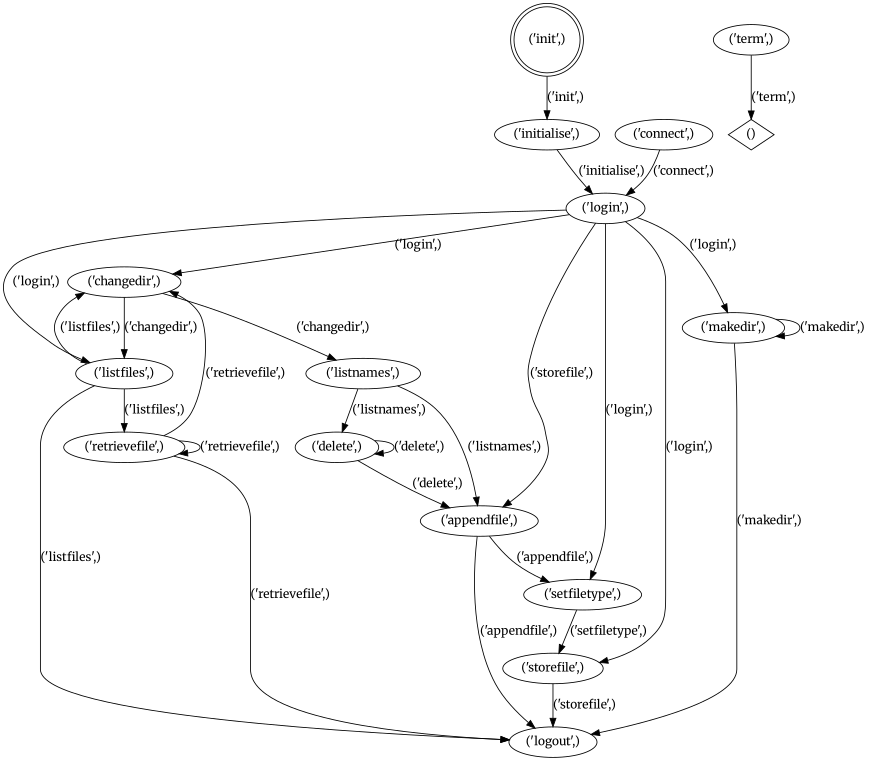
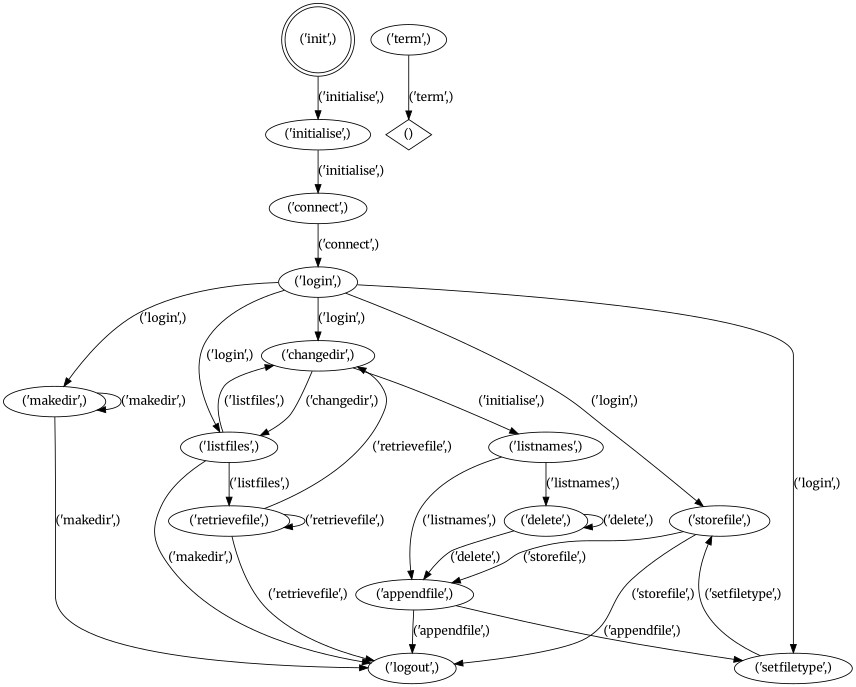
  digraph {
    fontname=Merriweather
    node [fontname=Merriweather]
    edge [fontname=Merriweather weight=1000]
    n1 [label="('init',)" shape=doublecircle]
    n2 [label="('initialise',)"]
    n3 [label="('connect',)"]
    n4 [label="('login',)"]
    n5 [label="('storefile',)"]
    n6 [label="('changedir',)"]
    n7 [label="('listfiles',)"]
    n8 [label="('makedir',)"]
    n9 [label="('setfiletype',)"]
    n10 [label="('logout',)"]
    n11 [label="('appendfile',)"]
    n12 [label="('listnames',)"]
    n13 [label="('retrievefile',)"]
    n14 [label="('term',)"]
    n15 [label="()" shape=diamond]
    n16 [label="('delete',)"]
-   n1 -> n2 [label="('init',)"]
-   n2 -> n4 [label="('initialise',)"]
+   n1 -> n2 [label="('initialise',)"]
+   n2 -> n3 [label="('initialise',)"]
    n3 -> n4 [label="('connect',)"]
    n4 -> n5 [label="('login',)" weight=230]
    n4 -> n6 [label="('login',)" weight=170]
    n4 -> n7 [label="('login',)" weight=218]
    n4 -> n8 [label="('login',)" weight=122]
    n4 -> n9 [label="('login',)" weight=260]
    n5 -> n10 [label="('storefile',)" weight=305]
-   n4 -> n11 [label="('storefile',)" weight=16]
+   n5 -> n11 [label="('storefile',)" weight=16]
    n6 -> n7 [label="('changedir',)" weight=806]
-   n6 -> n12 [label="('changedir',)" weight=170]
+   n6 -> n12 [label="('initialise',)" weight=170]
    n7 -> n6 [label="('listfiles',)" weight=434]
-   n7 -> n10 [label="('listfiles',)" weight=112]
+   n7 -> n10 [label="('makedir',)" weight=112]
    n7 -> n13 [label="('listfiles',)" weight=478]
    n8 -> n8 [label="('makedir',)" weight=82]
    n8 -> n10 [label="('makedir',)" weight=122]
    n9 -> n5 [label="('setfiletype',)" weight=16]
    n11 -> n9 [label="('appendfile',)" weight=5]
    n11 -> n10 [label="('appendfile',)" weight=181]
    n12 -> n11 [label="('listnames',)" weight=125]
    n12 -> n16 [label="('listnames',)" weight=45]
    n13 -> n6 [label="('retrievefile',)" weight=372]
    n13 -> n10 [label="('retrievefile',)" weight=106]
    n13 -> n13 [label="('retrievefile',)" weight=409]
    n14 -> n15 [label="('term',)"]
    n16 -> n11 [label="('delete',)" weight=45]
    n16 -> n16 [label="('delete',)" weight=17]
  }
